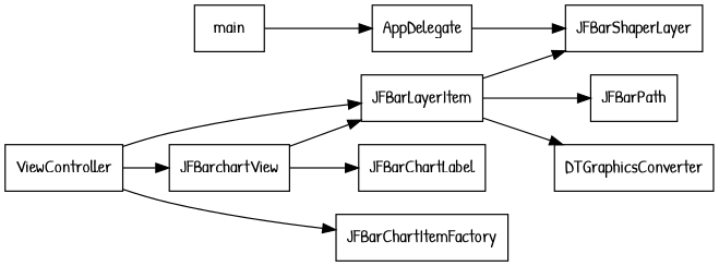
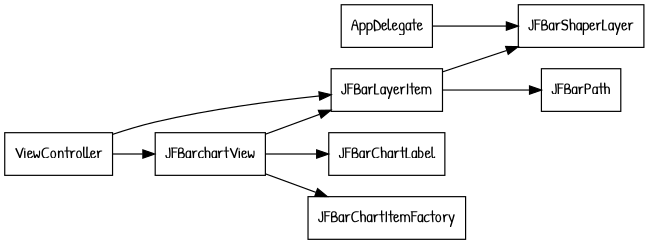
  digraph {
    fontname="Patrick Hand"
    rankdir=LR
    node [fontname="Patrick Hand" shape=box]
    edge [fontname="Patrick Hand"]
    JFBarLayerItem
-   DTGraphicsConverter
    JFBarShaperLayer
    JFBarPath
    ViewController
    JFBarChartItemFactory
    JFBarchartView
    JFBarChartLabel
-   main
    AppDelegate
-   JFBarLayerItem -> DTGraphicsConverter
    JFBarLayerItem -> JFBarShaperLayer
    JFBarLayerItem -> JFBarPath
    ViewController -> JFBarLayerItem
-   ViewController -> JFBarChartItemFactory
+   JFBarchartView -> JFBarChartItemFactory
    ViewController -> JFBarchartView
    JFBarchartView -> JFBarLayerItem
    JFBarchartView -> JFBarChartLabel
-   main -> AppDelegate
    AppDelegate -> JFBarShaperLayer
  }
